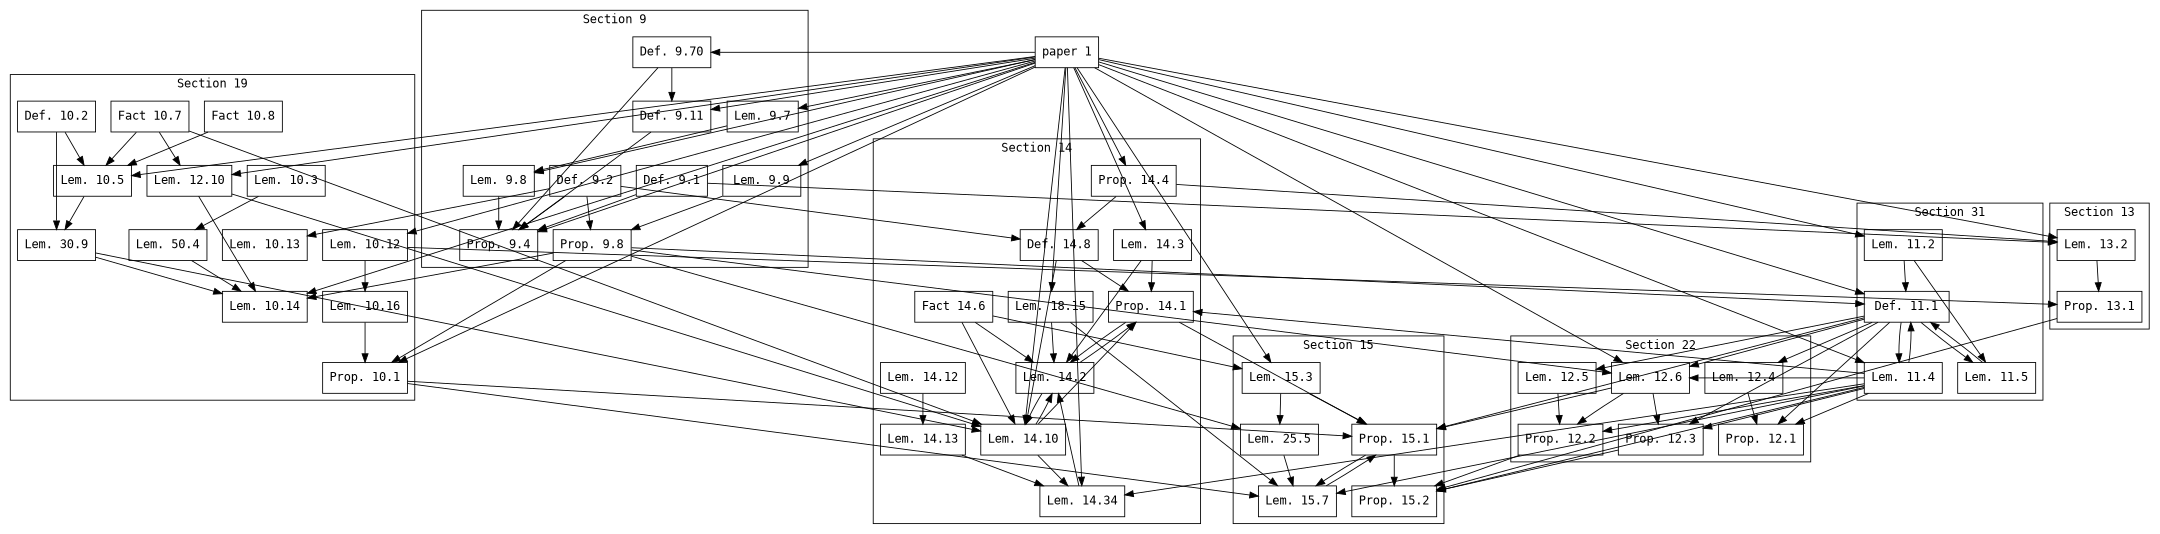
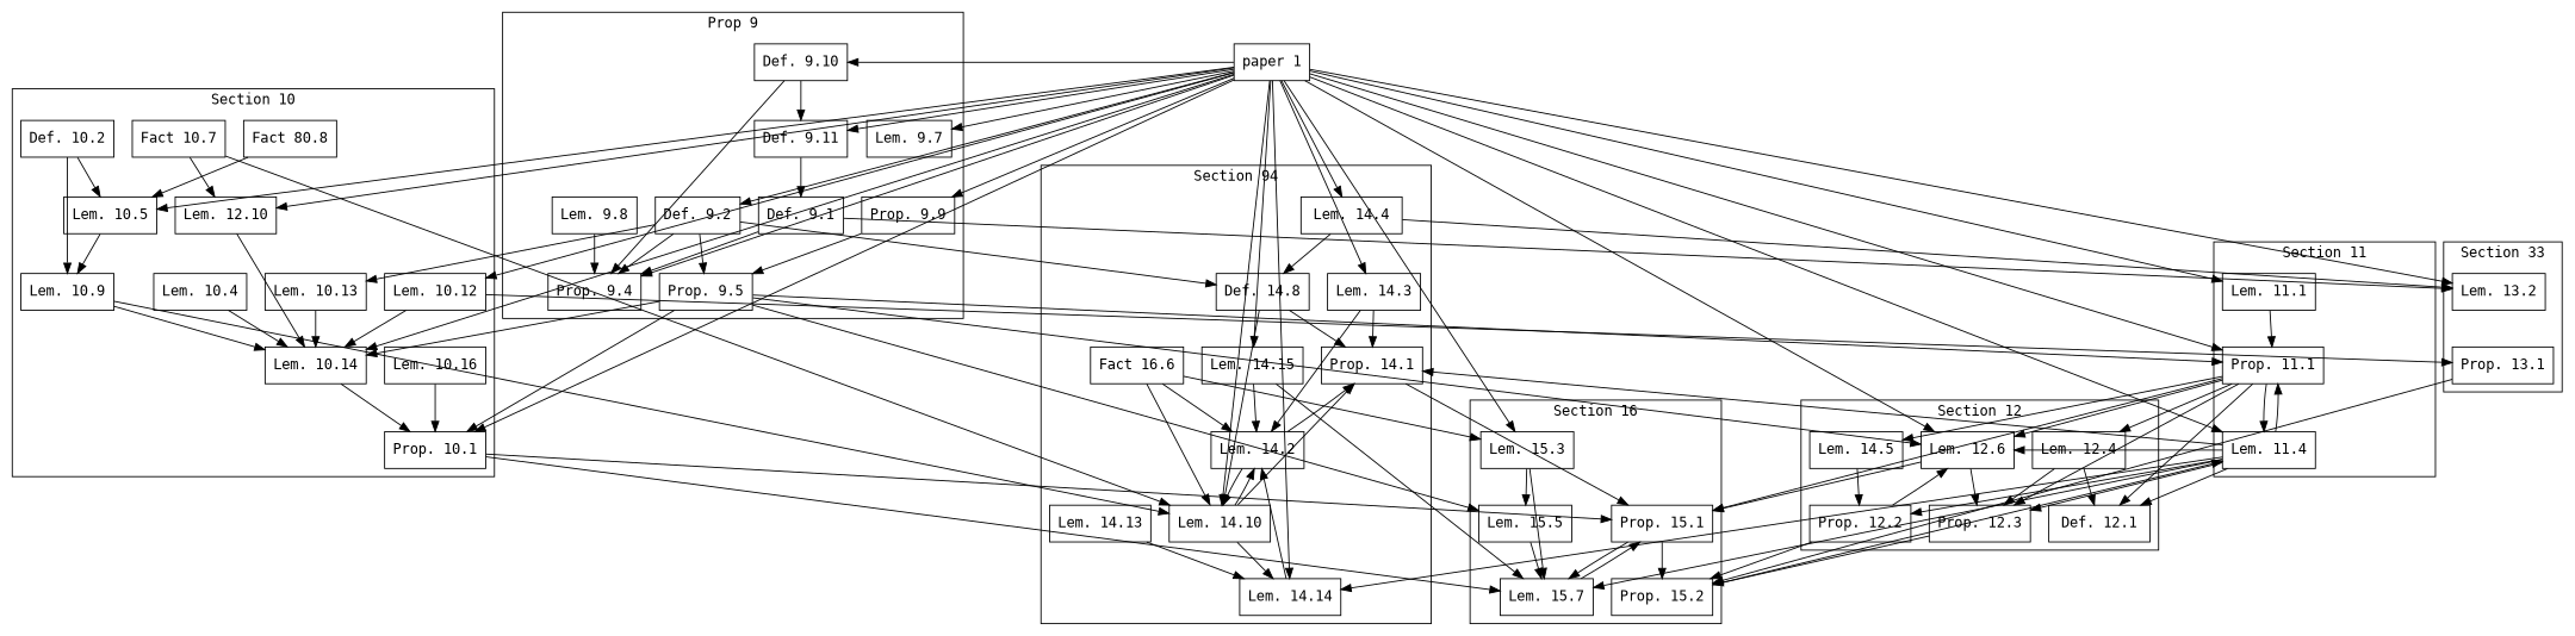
  digraph {
    fontname="DejaVu Sans Mono"
    splines=line
    node [fontname="DejaVu Sans Mono" shape=box]
    edge [fontname="DejaVu Sans Mono"]
    "Def. 9.1"
    "Def. 9.2"
    "Prop. 9.4"
-   "Prop. 9.5" [label="Prop. 9.8"]
+   "Prop. 9.5"
    "Lem. 9.7"
    "Lem. 9.8"
-   "Lem. 9.9"
-   "Def. 9.10" [label="Def. 9.70"]
+   "Lem. 9.9" [label="Prop. 9.9"]
+   "Def. 9.10"
    "Def. 9.11"
    "Prop. 10.1"
    "Def. 10.2"
-   "Lem. 10.3"
-   "Lem. 10.4" [label="Lem. 50.4"]
+   "Lem. 10.4"
    "Lem. 10.5"
    "Fact 10.7"
-   "Fact 10.8"
-   "Lem. 10.9" [label="Lem. 30.9"]
+   "Fact 10.8" [label="Fact 80.8"]
+   "Lem. 10.9"
    n18 [label="Lem. 12.10"]
    "Lem. 10.12"
    "Lem. 10.13"
    "Lem. 10.14"
    "Lem. 10.16"
-   "Prop. 11.1" [label="Def. 11.1"]
-   "Lem. 11.2"
+   "Prop. 11.1"
+   "Lem. 11.2" [label="Lem. 11.1"]
    "Lem. 11.4"
-   "Lem. 11.5"
-   "Prop. 12.1"
+   "Prop. 12.1" [label="Def. 12.1"]
    "Prop. 12.2"
    "Prop. 12.3"
    "Lem. 12.4"
-   "Lem. 12.5"
+   "Lem. 12.5" [label="Lem. 14.5"]
    "Lem. 12.6"
    "Prop. 13.1"
    "Lem. 13.2"
    "Prop. 14.1"
    "Lem. 14.2"
    "Lem. 14.3"
-   "Lem. 14.4" [label="Prop. 14.4"]
-   "Fact 14.6"
+   "Lem. 14.4"
+   "Fact 14.6" [label="Fact 16.6"]
    "Def. 14.8"
    "Lem. 14.10"
-   "Lem. 14.12"
    "Lem. 14.13"
-   "Lem. 14.14" [label="Lem. 14.34"]
-   "Lem. 14.15" [label="Lem. 18.15"]
+   "Lem. 14.14"
+   "Lem. 14.15"
    "Prop. 15.1"
    "Prop. 15.2"
    "Lem. 15.3"
-   "Lem. 15.5" [label="Lem. 25.5"]
+   "Lem. 15.5"
    "Lem. 15.7"
    "paper 1"
    subgraph cluster_1 {
-     label="Section 9"
+     label="Prop 9"
      "Def. 9.1"
      "Def. 9.2"
      "Prop. 9.4"
      "Prop. 9.5"
      "Lem. 9.7"
      "Lem. 9.8"
      "Lem. 9.9"
      "Def. 9.10"
      "Def. 9.11"
    }
    subgraph cluster_2 {
-     label="Section 19"
+     label="Section 10"
      "Prop. 10.1"
      "Def. 10.2"
-     "Lem. 10.3"
      "Lem. 10.4"
      "Lem. 10.5"
      "Fact 10.7"
      "Fact 10.8"
      "Lem. 10.9"
      n18
      "Lem. 10.12"
      "Lem. 10.13"
      "Lem. 10.14"
      "Lem. 10.16"
    }
    subgraph cluster_3 {
-     label="Section 31"
+     label="Section 11"
      "Prop. 11.1"
      "Lem. 11.2"
      "Lem. 11.4"
-     "Lem. 11.5"
    }
    subgraph cluster_4 {
-     label="Section 22"
+     label="Section 12"
      "Prop. 12.1"
      "Prop. 12.2"
      "Prop. 12.3"
      "Lem. 12.4"
      "Lem. 12.5"
      "Lem. 12.6"
    }
    subgraph cluster_5 {
-     label="Section 13"
+     label="Section 33"
      "Prop. 13.1"
      "Lem. 13.2"
    }
    subgraph cluster_6 {
-     label="Section 14"
+     label="Section 94"
      "Prop. 14.1"
      "Lem. 14.2"
      "Lem. 14.3"
      "Lem. 14.4"
      "Fact 14.6"
      "Def. 14.8"
      "Lem. 14.10"
-     "Lem. 14.12"
      "Lem. 14.13"
      "Lem. 14.14"
      "Lem. 14.15"
    }
    subgraph cluster_7 {
-     label="Section 15"
+     label="Section 16"
      "Prop. 15.1"
      "Prop. 15.2"
      "Lem. 15.3"
      "Lem. 15.5"
      "Lem. 15.7"
    }
    "Def. 9.1" -> "Prop. 9.4"
    "Def. 9.1" -> "Lem. 13.2"
    "Def. 9.2" -> "Prop. 9.4"
    "Def. 9.2" -> "Prop. 9.5"
    "Def. 9.2" -> "Lem. 10.13"
    "Def. 9.2" -> "Def. 14.8"
    "Prop. 9.5" -> "Prop. 10.1"
    "Prop. 9.5" -> "Lem. 10.14"
    "Prop. 9.5" -> "Prop. 11.1"
    "Prop. 9.5" -> "Lem. 12.6"
    "Prop. 9.5" -> "Lem. 15.5"
-   "Lem. 9.7" -> "Lem. 9.8"
    "Lem. 9.8" -> "Prop. 9.4"
    "Lem. 9.9" -> "Prop. 9.5"
    "Def. 9.10" -> "Prop. 9.4"
    "Def. 9.10" -> "Def. 9.11"
-   "Def. 9.11" -> "Prop. 9.4"
+   "Def. 9.11" -> "Def. 9.1"
    "Prop. 10.1" -> "Prop. 15.1"
    "Prop. 10.1" -> "Lem. 15.7"
    "Def. 10.2" -> "Lem. 10.5"
    "Def. 10.2" -> "Lem. 10.9"
-   "Lem. 10.3" -> "Lem. 10.4"
    "Lem. 10.4" -> "Lem. 10.14"
    "Lem. 10.5" -> "Lem. 10.9"
-   "Fact 10.7" -> "Lem. 10.5"
    "Fact 10.7" -> n18
    "Fact 10.7" -> "Lem. 14.10"
    "Fact 10.8" -> "Lem. 10.5"
    "Lem. 10.9" -> "Lem. 10.14"
    "Lem. 10.9" -> "Lem. 14.10"
    n18 -> "Lem. 10.14"
-   n18 -> "Lem. 14.10"
-   "Lem. 10.12" -> "Lem. 10.16"
+   "Lem. 10.12" -> "Lem. 10.14"
    "Lem. 10.12" -> "Prop. 13.1"
+   "Lem. 10.13" -> "Lem. 10.14"
+   "Lem. 10.14" -> "Prop. 10.1"
    "Lem. 10.16" -> "Prop. 10.1"
    "Prop. 11.1" -> "Lem. 11.4"
-   "Prop. 11.1" -> "Lem. 11.5"
    "Prop. 11.1" -> "Prop. 12.1"
    "Prop. 11.1" -> "Prop. 12.3"
    "Prop. 11.1" -> "Lem. 12.4"
    "Prop. 11.1" -> "Lem. 12.5"
    "Prop. 11.1" -> "Lem. 12.6"
    "Prop. 11.1" -> "Prop. 15.1"
    "Lem. 11.2" -> "Prop. 11.1"
-   "Lem. 11.2" -> "Lem. 11.5"
    "Lem. 11.4" -> "Prop. 11.1"
    "Lem. 11.4" -> "Prop. 12.1"
    "Lem. 11.4" -> "Prop. 12.2"
    "Lem. 11.4" -> "Prop. 12.3"
    "Lem. 11.4" -> "Lem. 12.6"
    "Lem. 11.4" -> "Prop. 14.1"
    "Lem. 11.4" -> "Lem. 14.14"
-   "Lem. 11.4" -> "Prop. 15.2"
+   "Prop. 15.2" -> "Lem. 11.4"
    "Lem. 11.4" -> "Lem. 15.7"
-   "Lem. 11.5" -> "Prop. 11.1"
    "Prop. 12.2" -> "Prop. 15.2"
    "Prop. 12.3" -> "Prop. 15.2"
    "Lem. 12.4" -> "Prop. 12.1"
+   "Lem. 12.4" -> "Prop. 12.3"
    "Lem. 12.5" -> "Prop. 12.2"
-   "Lem. 12.6" -> "Prop. 12.2"
+   "Prop. 12.2" -> "Lem. 12.6"
    "Lem. 12.6" -> "Prop. 12.3"
    "Lem. 12.6" -> "Prop. 15.1"
    "Prop. 13.1" -> "Prop. 15.2"
-   "Lem. 13.2" -> "Prop. 13.1"
-   "Prop. 14.1" -> "Lem. 14.2"
    "Prop. 14.1" -> "Prop. 15.1"
    "Lem. 14.2" -> "Prop. 14.1"
    "Lem. 14.2" -> "Lem. 14.10"
    "Lem. 14.3" -> "Prop. 14.1"
    "Lem. 14.3" -> "Lem. 14.2"
    "Lem. 14.4" -> "Lem. 13.2"
    "Lem. 14.4" -> "Def. 14.8"
    "Fact 14.6" -> "Lem. 14.2"
    "Fact 14.6" -> "Lem. 14.10"
    "Fact 14.6" -> "Lem. 15.3"
    "Def. 14.8" -> "Prop. 14.1"
    "Def. 14.8" -> "Lem. 14.10"
    "Lem. 14.10" -> "Prop. 14.1"
    "Lem. 14.10" -> "Lem. 14.2"
    "Lem. 14.10" -> "Lem. 14.14"
-   "Lem. 14.12" -> "Lem. 14.13"
    "Lem. 14.13" -> "Lem. 14.14"
    "Lem. 14.14" -> "Lem. 14.2"
    "Lem. 14.15" -> "Lem. 14.2"
    "Lem. 14.15" -> "Lem. 15.7"
    "Prop. 15.1" -> "Prop. 15.2"
    "Prop. 15.1" -> "Lem. 15.7"
    "Lem. 15.3" -> "Lem. 15.5"
-   "Lem. 15.3" -> "Prop. 15.1"
+   "Lem. 15.3" -> "Lem. 15.7"
    "Lem. 15.5" -> "Lem. 15.7"
    "Lem. 15.7" -> "Prop. 15.1"
    "paper 1" -> "Prop. 9.4"
    "paper 1" -> "Lem. 9.7"
-   "paper 1" -> "Lem. 9.8"
+   "paper 1" -> "Def. 9.2"
    "paper 1" -> "Lem. 9.9"
    "paper 1" -> "Def. 9.10"
    "paper 1" -> "Def. 9.11"
    "paper 1" -> "Prop. 10.1"
    "paper 1" -> "Lem. 10.5"
    "paper 1" -> n18
    "paper 1" -> "Lem. 10.12"
    "paper 1" -> "Lem. 10.14"
    "paper 1" -> "Prop. 11.1"
    "paper 1" -> "Lem. 11.2"
    "paper 1" -> "Lem. 11.4"
    "paper 1" -> "Lem. 12.6"
    "paper 1" -> "Lem. 13.2"
    "paper 1" -> "Lem. 14.3"
    "paper 1" -> "Lem. 14.4"
    "paper 1" -> "Lem. 14.10"
    "paper 1" -> "Lem. 14.14"
    "paper 1" -> "Lem. 14.15"
    "paper 1" -> "Lem. 15.3"
  }
